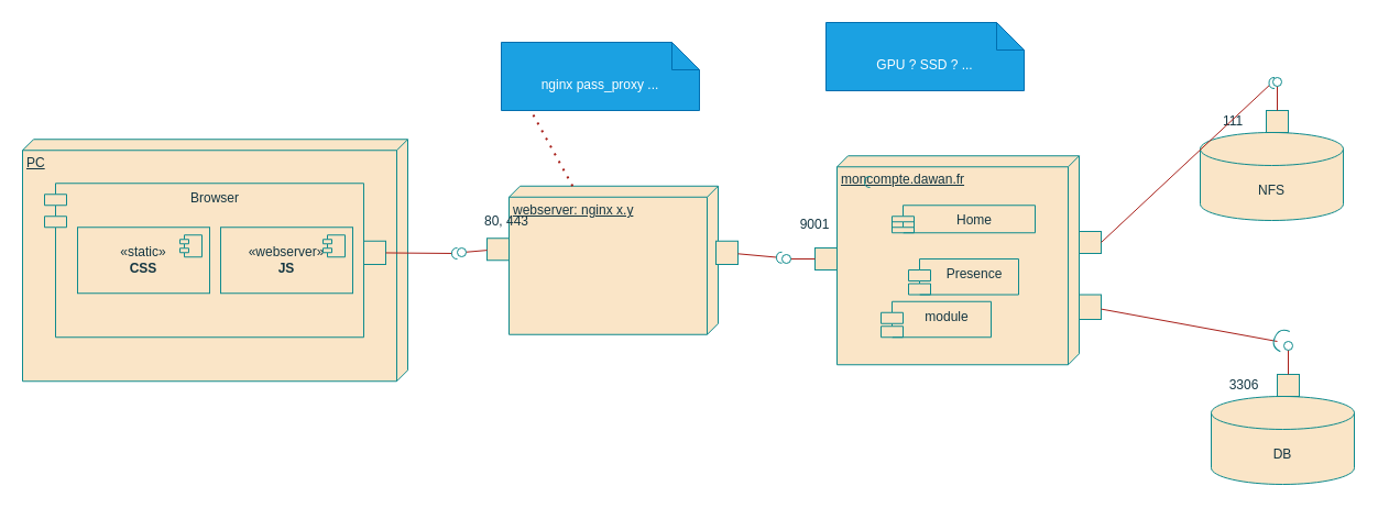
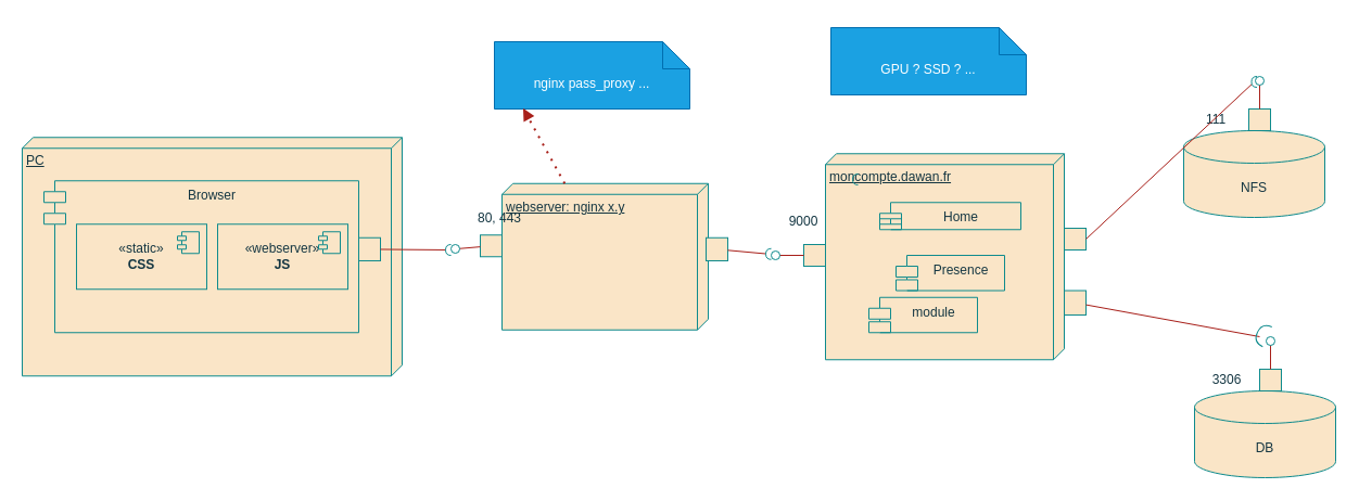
  <mxCell id="0" />
  <mxCell id="1" parent="0" />
  <mxCell id="2" value="DB" style="shape=cylinder3;whiteSpace=wrap;html=1;boundedLbl=1;backgroundOutline=1;size=15;strokeColor=#0F8B8D;fontColor=#143642;fillColor=#FAE5C7;" vertex="1" parent="1"><mxGeometry x="1100" y="360" width="130" height="80" as="geometry" /></mxCell>
  <mxCell id="3" value="" style="html=1;rounded=0;strokeColor=#0F8B8D;fontColor=#143642;fillColor=#FAE5C7;" vertex="1" parent="1"><mxGeometry x="1160" y="340" width="20" height="20" as="geometry" /></mxCell>
  <mxCell id="4" value="" style="endArrow=none;html=1;rounded=0;align=center;verticalAlign=top;endFill=0;labelBackgroundColor=none;endSize=2;strokeColor=#A8201A;fontColor=#143642;fillColor=#FAE5C7;" edge="1" source="3" target="5" parent="1"><mxGeometry relative="1" as="geometry" /></mxCell>
  <mxCell id="5" value="" style="ellipse;html=1;fontSize=11;align=center;fillColor=none;points=[];aspect=fixed;resizable=0;verticalAlign=bottom;labelPosition=center;verticalLabelPosition=top;flipH=1;strokeColor=#0F8B8D;fontColor=#143642;" vertex="1" parent="1"><mxGeometry x="1166" y="310" width="8" height="8" as="geometry" /></mxCell>
  <mxCell id="6" value="3306" style="text;html=1;whiteSpace=wrap;strokeColor=none;fillColor=none;align=center;verticalAlign=middle;rounded=0;fontColor=#143642;" vertex="1" parent="1"><mxGeometry x="1100" y="335" width="60" height="30" as="geometry" /></mxCell>
  <mxCell id="7" value="NFS" style="shape=cylinder3;whiteSpace=wrap;html=1;boundedLbl=1;backgroundOutline=1;size=15;strokeColor=#0F8B8D;fontColor=#143642;fillColor=#FAE5C7;" vertex="1" parent="1"><mxGeometry x="1090" y="120" width="130" height="80" as="geometry" /></mxCell>
  <mxCell id="8" value="" style="html=1;rounded=0;strokeColor=#0F8B8D;fontColor=#143642;fillColor=#FAE5C7;" vertex="1" parent="1"><mxGeometry x="1150" y="100" width="20" height="20" as="geometry" /></mxCell>
  <mxCell id="9" value="" style="endArrow=none;html=1;rounded=0;align=center;verticalAlign=top;endFill=0;labelBackgroundColor=none;endSize=2;strokeColor=#A8201A;fontColor=#143642;fillColor=#FAE5C7;" edge="1" parent="1" source="8" target="10"><mxGeometry relative="1" as="geometry" /></mxCell>
  <mxCell id="10" value="" style="ellipse;html=1;fontSize=11;align=center;fillColor=none;points=[];aspect=fixed;resizable=0;verticalAlign=bottom;labelPosition=center;verticalLabelPosition=top;flipH=1;strokeColor=#0F8B8D;fontColor=#143642;" vertex="1" parent="1"><mxGeometry x="1156" y="70" width="8" height="8" as="geometry" /></mxCell>
  <mxCell id="11" value="111" style="text;html=1;whiteSpace=wrap;strokeColor=none;fillColor=none;align=center;verticalAlign=middle;rounded=0;fontColor=#143642;" vertex="1" parent="1"><mxGeometry x="1090" y="95" width="60" height="30" as="geometry" /></mxCell>
  <mxCell id="12" value="PC" style="verticalAlign=top;align=left;spacingTop=8;spacingLeft=2;spacingRight=12;shape=cube;size=10;direction=south;fontStyle=4;html=1;whiteSpace=wrap;strokeColor=#0F8B8D;fontColor=#143642;fillColor=#FAE5C7;" vertex="1" parent="1"><mxGeometry x="20" y="126.25" width="350" height="220" as="geometry" /></mxCell>
  <mxCell id="13" value="Browser" style="shape=module;align=left;spacingLeft=20;align=center;verticalAlign=top;whiteSpace=wrap;html=1;strokeColor=#0F8B8D;fontColor=#143642;fillColor=#FAE5C7;" vertex="1" parent="1"><mxGeometry x="40" y="166.25" width="290" height="140" as="geometry" /></mxCell>
  <mxCell id="14" value="«static»&lt;br&gt;&lt;b&gt;CSS&lt;/b&gt;" style="html=1;dropTarget=0;whiteSpace=wrap;strokeColor=#0F8B8D;fontColor=#143642;fillColor=#FAE5C7;" vertex="1" parent="1"><mxGeometry x="70" y="206.25" width="120" height="60" as="geometry" /></mxCell>
  <mxCell id="15" value="" style="shape=module;jettyWidth=8;jettyHeight=4;strokeColor=#0F8B8D;fontColor=#143642;fillColor=#FAE5C7;" vertex="1" parent="14"><mxGeometry x="1" width="20" height="20" relative="1" as="geometry"><mxPoint x="-27" y="7" as="offset" /></mxGeometry></mxCell>
  <mxCell id="16" value="«webserver»&lt;br&gt;&lt;b&gt;JS&lt;/b&gt;" style="html=1;dropTarget=0;whiteSpace=wrap;strokeColor=#0F8B8D;fontColor=#143642;fillColor=#FAE5C7;" vertex="1" parent="1"><mxGeometry x="200" y="206.25" width="120" height="60" as="geometry" /></mxCell>
  <mxCell id="17" value="" style="shape=module;jettyWidth=8;jettyHeight=4;strokeColor=#0F8B8D;fontColor=#143642;fillColor=#FAE5C7;" vertex="1" parent="16"><mxGeometry x="1" width="20" height="20" relative="1" as="geometry"><mxPoint x="-27" y="7" as="offset" /></mxGeometry></mxCell>
  <mxCell id="18" value="moncompte.dawan.fr" style="verticalAlign=top;align=left;spacingTop=8;spacingLeft=2;spacingRight=12;shape=cube;size=10;direction=south;fontStyle=4;html=1;whiteSpace=wrap;strokeColor=#0F8B8D;fontColor=#143642;fillColor=#FAE5C7;" vertex="1" parent="1"><mxGeometry x="760" y="141.25" width="220" height="190" as="geometry" /></mxCell>
  <mxCell id="19" value="Home" style="shape=module;align=left;spacingLeft=20;align=center;verticalAlign=top;whiteSpace=wrap;html=1;strokeColor=#0F8B8D;fontColor=#143642;fillColor=#FAE5C7;" vertex="1" parent="1"><mxGeometry x="810" y="186.25" width="130" height="25" as="geometry" /></mxCell>
  <mxCell id="20" value="module" style="shape=module;align=left;spacingLeft=20;align=center;verticalAlign=top;whiteSpace=wrap;html=1;strokeColor=#0F8B8D;fontColor=#143642;fillColor=#FAE5C7;" vertex="1" parent="1"><mxGeometry x="800" y="273.75" width="100" height="32.5" as="geometry" /></mxCell>
  <mxCell id="21" value="Presence" style="shape=module;align=left;spacingLeft=20;align=center;verticalAlign=top;whiteSpace=wrap;html=1;strokeColor=#0F8B8D;fontColor=#143642;fillColor=#FAE5C7;" vertex="1" parent="1"><mxGeometry x="825" y="235" width="100" height="32.5" as="geometry" /></mxCell>
  <mxCell id="22" value="webserver: nginx x.y" style="verticalAlign=top;align=left;spacingTop=8;spacingLeft=2;spacingRight=12;shape=cube;size=10;direction=south;fontStyle=4;html=1;whiteSpace=wrap;strokeColor=#0F8B8D;fontColor=#143642;fillColor=#FAE5C7;" vertex="1" parent="1"><mxGeometry x="462" y="168.75" width="190" height="135" as="geometry" /></mxCell>
  <mxCell id="23" value="" style="html=1;rounded=0;strokeColor=#0F8B8D;fontColor=#143642;fillColor=#FAE5C7;" vertex="1" parent="1"><mxGeometry x="442" y="216.25" width="20" height="20" as="geometry" /></mxCell>
  <mxCell id="24" value="" style="endArrow=none;html=1;rounded=0;align=center;verticalAlign=top;endFill=0;labelBackgroundColor=none;endSize=2;strokeColor=#A8201A;fontColor=#143642;fillColor=#FAE5C7;" edge="1" source="30" parent="1"><mxGeometry relative="1" as="geometry"><mxPoint x="420" y="226.25" as="targetPoint" /></mxGeometry></mxCell>
  <mxCell id="25" value="80, 443" style="text;html=1;whiteSpace=wrap;strokeColor=none;fillColor=none;align=center;verticalAlign=middle;rounded=0;fontColor=#143642;" vertex="1" parent="1"><mxGeometry x="430" y="186.25" width="60" height="30" as="geometry" /></mxCell>
  <mxCell id="26" value="" style="html=1;rounded=0;strokeColor=#0F8B8D;fontColor=#143642;fillColor=#FAE5C7;" vertex="1" parent="1"><mxGeometry x="330" y="218.75" width="20" height="21.25" as="geometry" /></mxCell>
  <mxCell id="27" value="" style="endArrow=none;html=1;rounded=0;align=center;verticalAlign=top;endFill=0;labelBackgroundColor=none;endSize=2;strokeColor=#A8201A;fontColor=#143642;fillColor=#FAE5C7;" edge="1" source="26" target="28" parent="1"><mxGeometry relative="1" as="geometry" /></mxCell>
  <mxCell id="28" value="" style="shape=requiredInterface;html=1;fontSize=11;align=center;fillColor=none;points=[];aspect=fixed;resizable=0;verticalAlign=bottom;labelPosition=center;verticalLabelPosition=top;flipH=1;strokeColor=#0F8B8D;fontColor=#143642;" vertex="1" parent="1"><mxGeometry x="410" y="225" width="5" height="10" as="geometry" /></mxCell>
  <mxCell id="29" value="" style="endArrow=none;html=1;rounded=0;align=center;verticalAlign=top;endFill=0;labelBackgroundColor=none;endSize=2;strokeColor=#A8201A;fontColor=#143642;fillColor=#FAE5C7;" edge="1" parent="1" source="23" target="30"><mxGeometry relative="1" as="geometry"><mxPoint x="442" y="226" as="sourcePoint" /><mxPoint x="420" y="226.25" as="targetPoint" /></mxGeometry></mxCell>
  <mxCell id="30" value="" style="ellipse;html=1;fontSize=11;align=center;fillColor=none;points=[];aspect=fixed;resizable=0;verticalAlign=bottom;labelPosition=center;verticalLabelPosition=top;flipH=1;strokeColor=#0F8B8D;fontColor=#143642;" vertex="1" parent="1"><mxGeometry x="415" y="225" width="8" height="8" as="geometry" /></mxCell>
  <mxCell id="31" value="" style="html=1;rounded=0;strokeColor=#0F8B8D;fontColor=#143642;fillColor=#FAE5C7;" vertex="1" parent="1"><mxGeometry x="740" y="225" width="20" height="20" as="geometry" /></mxCell>
  <mxCell id="32" value="" style="endArrow=none;html=1;rounded=0;align=center;verticalAlign=top;endFill=0;labelBackgroundColor=none;endSize=2;strokeColor=#A8201A;fontColor=#143642;fillColor=#FAE5C7;" edge="1" source="31" target="33" parent="1"><mxGeometry relative="1" as="geometry" /></mxCell>
  <mxCell id="33" value="" style="ellipse;html=1;fontSize=11;align=center;fillColor=none;points=[];aspect=fixed;resizable=0;verticalAlign=bottom;labelPosition=center;verticalLabelPosition=top;flipH=1;strokeColor=#0F8B8D;fontColor=#143642;" vertex="1" parent="1"><mxGeometry x="710" y="231" width="8" height="8" as="geometry" /></mxCell>
- <mxCell id="34" value="9001" style="text;html=1;whiteSpace=wrap;strokeColor=none;fillColor=none;align=center;verticalAlign=middle;rounded=0;fontColor=#143642;" vertex="1" parent="1"><mxGeometry x="710" y="188.75" width="60" height="30" as="geometry" /></mxCell>
+ <mxCell id="34" value="9000" style="text;html=1;whiteSpace=wrap;strokeColor=none;fillColor=none;align=center;verticalAlign=middle;rounded=0;fontColor=#143642;" vertex="1" parent="1"><mxGeometry x="710" y="188.75" width="60" height="30" as="geometry" /></mxCell>
  <mxCell id="35" value="" style="html=1;rounded=0;strokeColor=#0F8B8D;fontColor=#143642;fillColor=#FAE5C7;" vertex="1" parent="1"><mxGeometry x="650" y="218.75" width="20" height="21.25" as="geometry" /></mxCell>
  <mxCell id="36" value="" style="endArrow=none;html=1;rounded=0;align=center;verticalAlign=top;endFill=0;labelBackgroundColor=none;endSize=2;strokeColor=#A8201A;fontColor=#143642;fillColor=#FAE5C7;" edge="1" source="35" target="37" parent="1"><mxGeometry relative="1" as="geometry" /></mxCell>
  <mxCell id="37" value="" style="shape=requiredInterface;html=1;fontSize=11;align=center;fillColor=none;points=[];aspect=fixed;resizable=0;verticalAlign=bottom;labelPosition=center;verticalLabelPosition=top;flipH=1;strokeColor=#0F8B8D;fontColor=#143642;" vertex="1" parent="1"><mxGeometry x="705" y="228.75" width="5" height="10" as="geometry" /></mxCell>
  <mxCell id="38" value="" style="html=1;rounded=0;strokeColor=#0F8B8D;fontColor=#143642;fillColor=#FAE5C7;" vertex="1" parent="1"><mxGeometry x="980" y="210" width="20" height="20" as="geometry" /></mxCell>
  <mxCell id="39" value="" style="endArrow=none;html=1;rounded=0;align=center;verticalAlign=top;endFill=0;labelBackgroundColor=none;endSize=2;strokeColor=#A8201A;fontColor=#143642;fillColor=#FAE5C7;exitX=1;exitY=0.5;exitDx=0;exitDy=0;" edge="1" source="38" target="40" parent="1"><mxGeometry relative="1" as="geometry"><mxPoint x="1010" y="201.25" as="sourcePoint" /></mxGeometry></mxCell>
  <mxCell id="40" value="" style="shape=requiredInterface;html=1;fontSize=11;align=center;fillColor=none;points=[];aspect=fixed;resizable=0;verticalAlign=bottom;labelPosition=center;verticalLabelPosition=top;flipH=1;strokeColor=#0F8B8D;fontColor=#143642;" vertex="1" parent="1"><mxGeometry x="1152.5" y="70" width="5" height="10" as="geometry" /></mxCell>
  <mxCell id="41" value="" style="html=1;rounded=0;strokeColor=#0F8B8D;fontColor=#143642;fillColor=#FAE5C7;" vertex="1" parent="1"><mxGeometry x="980" y="267.5" width="20" height="22.5" as="geometry" /></mxCell>
  <mxCell id="42" value="" style="endArrow=none;html=1;rounded=0;align=center;verticalAlign=top;endFill=0;labelBackgroundColor=none;endSize=2;strokeColor=#A8201A;fontColor=#143642;fillColor=#FAE5C7;" edge="1" source="41" parent="1"><mxGeometry relative="1" as="geometry"><mxPoint x="1160" y="310" as="targetPoint" /></mxGeometry></mxCell>
  <mxCell id="43" value="" style="shape=requiredInterface;html=1;fontSize=11;align=center;fillColor=none;points=[];aspect=fixed;resizable=0;verticalAlign=bottom;labelPosition=center;verticalLabelPosition=top;flipH=1;strokeColor=#0F8B8D;fontColor=#143642;" vertex="1" parent="1"><mxGeometry x="785" y="160" width="5" height="10" as="geometry" /></mxCell>
  <mxCell id="44" value="" style="shape=requiredInterface;html=1;verticalLabelPosition=bottom;sketch=0;strokeColor=#0F8B8D;fontColor=#143642;fillColor=#FAE5C7;rotation=-155;" vertex="1" parent="1"><mxGeometry x="1157.5" y="298" width="10" height="20" as="geometry" /></mxCell>
  <mxCell id="45" value="nginx pass_proxy ..." style="shape=note2;boundedLbl=1;whiteSpace=wrap;html=1;size=25;verticalAlign=top;align=center;strokeColor=#006EAF;fontColor=#ffffff;fillColor=#1ba1e2;" vertex="1" parent="1"><mxGeometry x="455" y="38" width="180" height="62" as="geometry" /></mxCell>
- <mxCell id="46" value="" style="endArrow=none;dashed=1;html=1;dashPattern=1 3;strokeWidth=2;rounded=0;strokeColor=#A8201A;fontColor=#143642;fillColor=#FAE5C7;entryX=0.147;entryY=0.99;entryDx=0;entryDy=0;entryPerimeter=0;" edge="1" parent="1" source="22" target="45"><mxGeometry width="50" height="50" relative="1" as="geometry"><mxPoint x="430" y="190" as="sourcePoint" /><mxPoint x="480" y="140" as="targetPoint" /></mxGeometry></mxCell>
- <mxCell id="47" value="GPU ? SSD ? ..." style="shape=note2;boundedLbl=1;whiteSpace=wrap;html=1;size=25;verticalAlign=top;align=center;strokeColor=#006EAF;fontColor=#ffffff;fillColor=#1ba1e2;" vertex="1" parent="1"><mxGeometry x="750" y="20" width="180" height="62" as="geometry" /></mxCell>
+ <mxCell id="46" value="" style="endArrow=block;dashed=1;html=1;dashPattern=1 3;strokeWidth=2;rounded=0;strokeColor=#A8201A;fontColor=#143642;fillColor=#FAE5C7;entryX=0.147;entryY=0.99;entryDx=0;entryDy=0;entryPerimeter=0;" edge="1" parent="1" source="22" target="45"><mxGeometry width="50" height="50" relative="1" as="geometry"><mxPoint x="430" y="190" as="sourcePoint" /><mxPoint x="480" y="140" as="targetPoint" /></mxGeometry></mxCell>
+ <mxCell id="47" value="GPU ? SSD ? ..." style="shape=note2;boundedLbl=1;whiteSpace=wrap;html=1;size=25;verticalAlign=top;align=center;strokeColor=#006EAF;fontColor=#ffffff;fillColor=#1ba1e2;" vertex="1" parent="1"><mxGeometry x="765" y="25" width="180" height="62" as="geometry" /></mxCell>
